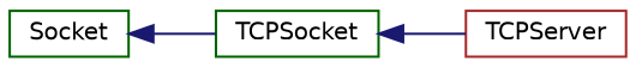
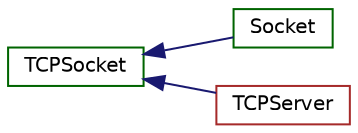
  digraph {
    rankdir=LR
    node [color=darkgreen fillcolor=white fontname=Helvetica fontsize=10 shape=record style=filled]
    edge [color=midnightblue dir=back fontname=Helvetica fontsize=10 labelfontname=Helvetica labelfontsize=10 style=solid]
    n1 [height=0.2 label=Socket width=0.4]
    n2 [height=0.2 label=TCPSocket width=0.4]
    n3 [color=brown height=0.2 label=TCPServer width=0.4]
-   n1 -> n2
+   n2 -> n1
    n2 -> n3
  }
